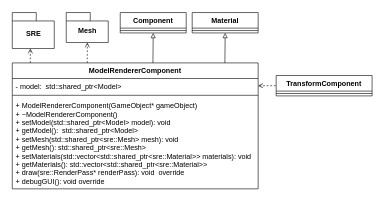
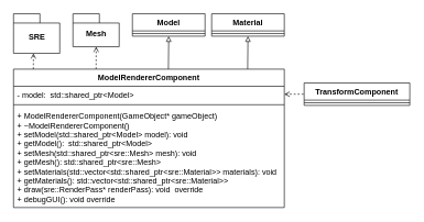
  <mxCell id="0" />
  <mxCell id="1" parent="0" />
  <mxCell id="2" value="ModelRendererComponent" style="swimlane;fontStyle=1;align=center;verticalAlign=top;childLayout=stackLayout;horizontal=1;startSize=26;horizontalStack=0;resizeParent=1;resizeParentMax=0;resizeLast=0;collapsible=1;marginBottom=0;" parent="1" vertex="1"><mxGeometry x="20" y="104" width="410" height="210" as="geometry" /></mxCell>
  <mxCell id="3" value="- model:  std::shared_ptr&lt;Model&gt; &#10;" style="text;strokeColor=none;fillColor=none;align=left;verticalAlign=top;spacingLeft=4;spacingRight=4;overflow=hidden;rotatable=0;points=[[0,0.5],[1,0.5]];portConstraint=eastwest;" parent="2" vertex="1"><mxGeometry y="26" width="410" height="24" as="geometry" /></mxCell>
  <mxCell id="4" value="" style="line;strokeWidth=1;fillColor=none;align=left;verticalAlign=middle;spacingTop=-1;spacingLeft=3;spacingRight=3;rotatable=0;labelPosition=right;points=[];portConstraint=eastwest;" parent="2" vertex="1"><mxGeometry y="50" width="410" height="8" as="geometry" /></mxCell>
  <mxCell id="5" value="+ ModelRendererComponent(GameObject* gameObject)&#10;+ ~ModelRendererComponent()&#10;+ setModel(std::shared_ptr&lt;Model&gt; model): void &#10;+ getModel():  std::shared_ptr&lt;Model&gt; &#10;+ setMesh(std::shared_ptr&lt;sre::Mesh&gt; mesh): void &#10;+ getMesh(): std::shared_ptr&lt;sre::Mesh&gt; &#10;+ setMaterials(std::vector&lt;std::shared_ptr&lt;sre::Material&gt;&gt; materials): void &#10;+ getMaterials(): std::vector&lt;std::shared_ptr&lt;sre::Material&gt;&gt; &#10;+ draw(sre::RenderPass* renderPass): void  override&#10;+ debugGUI(): void override" style="text;strokeColor=none;fillColor=none;align=left;verticalAlign=top;spacingLeft=4;spacingRight=4;overflow=hidden;rotatable=0;points=[[0,0.5],[1,0.5]];portConstraint=eastwest;fontStyle=0" parent="2" vertex="1"><mxGeometry y="58" width="410" height="152" as="geometry" /></mxCell>
  <mxCell id="6" value="TransformComponent" style="swimlane;fontStyle=1;align=center;verticalAlign=top;childLayout=stackLayout;horizontal=1;startSize=26;horizontalStack=0;resizeParent=1;resizeParentMax=0;resizeLast=0;collapsible=1;marginBottom=0;" parent="1" vertex="1"><mxGeometry x="460" y="125" width="160" height="34" as="geometry" /></mxCell>
  <mxCell id="7" value="" style="line;strokeWidth=1;fillColor=none;align=left;verticalAlign=middle;spacingTop=-1;spacingLeft=3;spacingRight=3;rotatable=0;labelPosition=right;points=[];portConstraint=eastwest;" parent="6" vertex="1"><mxGeometry y="26" width="160" height="8" as="geometry" /></mxCell>
  <mxCell id="8" value="SRE" style="shape=folder;fontStyle=1;spacingTop=10;tabWidth=40;tabHeight=14;tabPosition=left;html=1;" parent="1" vertex="1"><mxGeometry x="20" y="20" width="70" height="60" as="geometry" /></mxCell>
  <mxCell id="9" value="Material" style="swimlane;fontStyle=1;align=center;verticalAlign=top;childLayout=stackLayout;horizontal=1;startSize=26;horizontalStack=0;resizeParent=1;resizeParentMax=0;resizeLast=0;collapsible=1;marginBottom=0;" parent="1" vertex="1"><mxGeometry x="320" y="20" width="110" height="34" as="geometry" /></mxCell>
  <mxCell id="10" value="" style="line;strokeWidth=1;fillColor=none;align=left;verticalAlign=middle;spacingTop=-1;spacingLeft=3;spacingRight=3;rotatable=0;labelPosition=right;points=[];portConstraint=eastwest;" parent="9" vertex="1"><mxGeometry y="26" width="110" height="8" as="geometry" /></mxCell>
  <mxCell id="11" value="Mesh" style="shape=folder;fontStyle=1;spacingTop=10;tabWidth=40;tabHeight=14;tabPosition=left;html=1;" parent="1" vertex="1"><mxGeometry x="110" y="20" width="70" height="50" as="geometry" /></mxCell>
  <mxCell id="12" value="" style="endArrow=none;dashed=1;html=1;rounded=0;startArrow=open;startFill=0;entryX=0;entryY=0.5;entryDx=0;entryDy=0;" edge="1" parent="1" target="6"><mxGeometry width="50" height="50" relative="1" as="geometry"><mxPoint x="430" y="142" as="sourcePoint" /><mxPoint x="330" y="4" as="targetPoint" /></mxGeometry></mxCell>
  <mxCell id="13" value="" style="endArrow=block;html=1;exitX=0.75;exitY=0;exitDx=0;exitDy=0;endFill=0;" edge="1" parent="1"><mxGeometry width="50" height="50" relative="1" as="geometry"><mxPoint x="374.5" y="104" as="sourcePoint" /><mxPoint x="375" y="54" as="targetPoint" /></mxGeometry></mxCell>
- <mxCell id="14" value="Component" style="swimlane;fontStyle=1;align=center;verticalAlign=top;childLayout=stackLayout;horizontal=1;startSize=26;horizontalStack=0;resizeParent=1;resizeParentMax=0;resizeLast=0;collapsible=1;marginBottom=0;" vertex="1" parent="1"><mxGeometry x="200" y="20" width="110" height="34" as="geometry" /></mxCell>
+ <mxCell id="14" value="Model" style="swimlane;fontStyle=1;align=center;verticalAlign=top;childLayout=stackLayout;horizontal=1;startSize=26;horizontalStack=0;resizeParent=1;resizeParentMax=0;resizeLast=0;collapsible=1;marginBottom=0;" vertex="1" parent="1"><mxGeometry x="200" y="20" width="110" height="34" as="geometry" /></mxCell>
  <mxCell id="15" value="" style="line;strokeWidth=1;fillColor=none;align=left;verticalAlign=middle;spacingTop=-1;spacingLeft=3;spacingRight=3;rotatable=0;labelPosition=right;points=[];portConstraint=eastwest;" vertex="1" parent="14"><mxGeometry y="26" width="110" height="8" as="geometry" /></mxCell>
  <mxCell id="16" value="" style="endArrow=block;html=1;exitX=0.75;exitY=0;exitDx=0;exitDy=0;endFill=0;" edge="1" parent="1"><mxGeometry width="50" height="50" relative="1" as="geometry"><mxPoint x="254.5" y="104" as="sourcePoint" /><mxPoint x="255" y="54" as="targetPoint" /></mxGeometry></mxCell>
  <mxCell id="17" value="" style="endArrow=open;html=1;endFill=0;dashed=1;" edge="1" parent="1"><mxGeometry width="50" height="50" relative="1" as="geometry"><mxPoint x="145" y="104" as="sourcePoint" /><mxPoint x="145.16" y="70" as="targetPoint" /></mxGeometry></mxCell>
  <mxCell id="18" value="" style="endArrow=open;html=1;endFill=0;dashed=1;" edge="1" parent="1"><mxGeometry width="50" height="50" relative="1" as="geometry"><mxPoint x="50" y="104" as="sourcePoint" /><mxPoint x="50.16" y="80" as="targetPoint" /></mxGeometry></mxCell>
